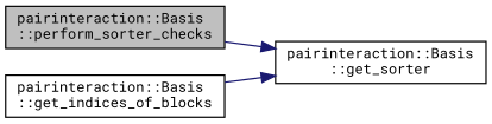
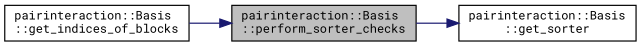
  digraph {
    fontname="Roboto Mono"
    rankdir=RL
    node [color=black fontname="Roboto Mono" fontsize=10 shape=record]
    edge [color=midnightblue dir=back fontname="Roboto Mono" fontsize=10 labelfontname=Helvetica labelfontsize=10 style=solid]
    n1 [fillcolor=grey75 fontcolor=black height=0.2 label="pairinteraction::Basis\l::perform_sorter_checks" style=filled width=0.4]
    n2 [height=0.2 label="pairinteraction::Basis\l::get_indices_of_blocks" width=0.4]
    n3 [height=0.2 label="pairinteraction::Basis\l::get_sorter" width=0.4]
-   n3 -> n2
+   n1 -> n2
    n3 -> n1
  }
